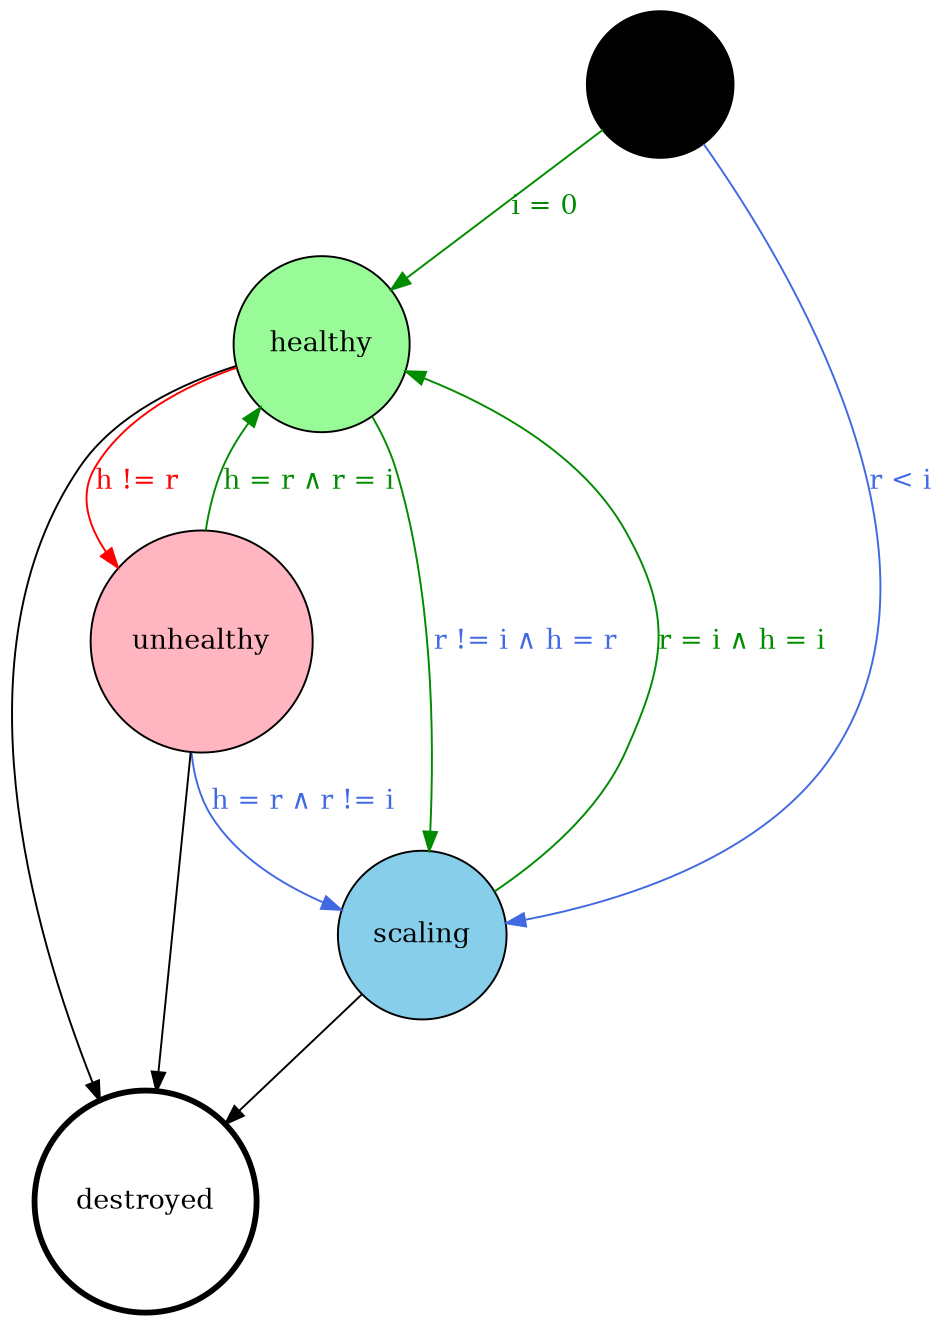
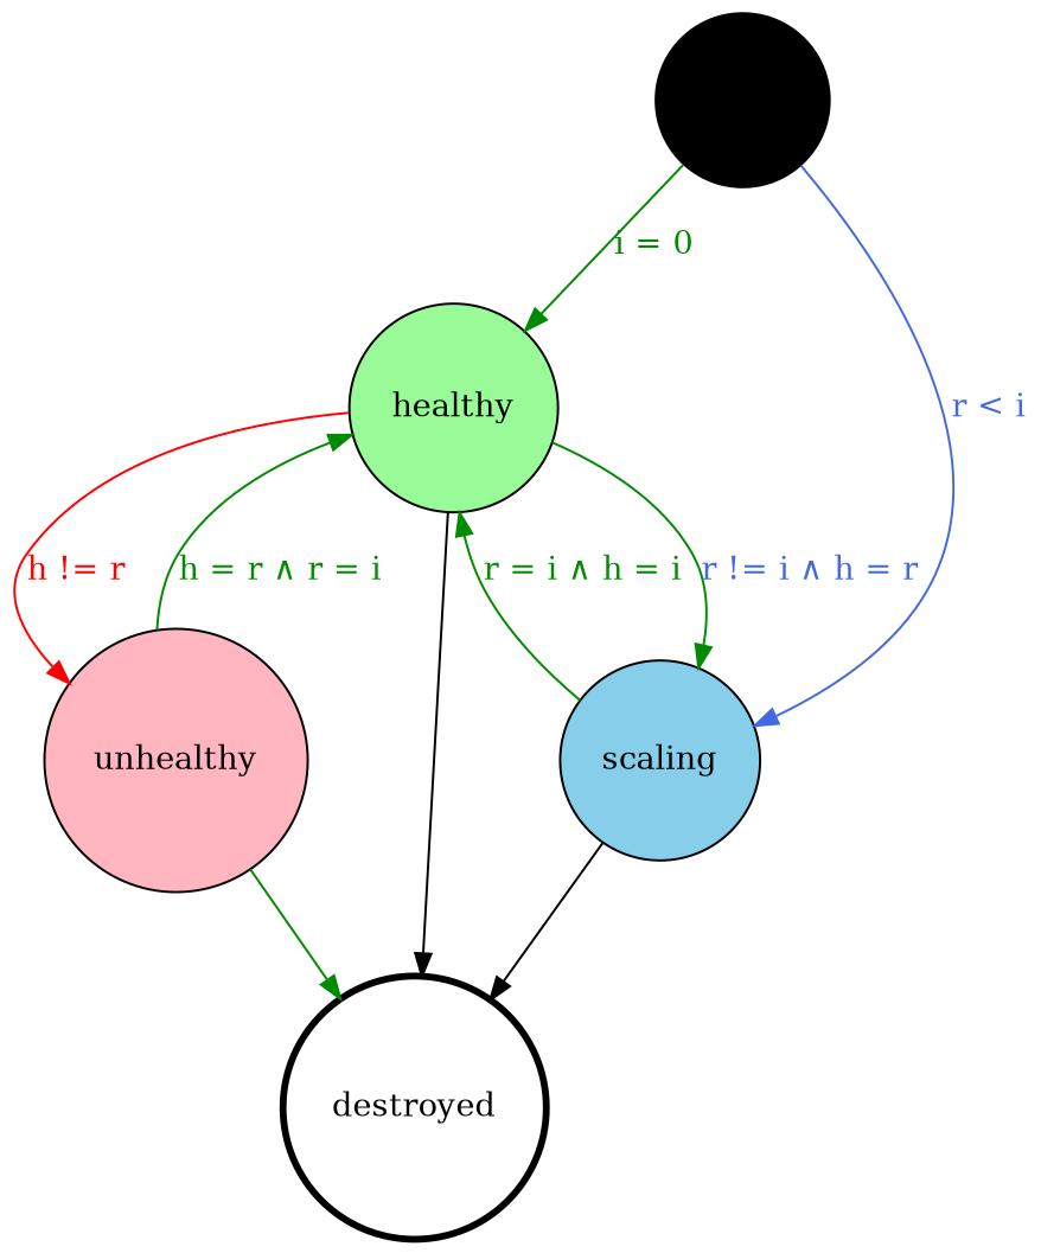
  digraph {
    node [shape=circle style=filled]
    edge [color=green4 style=solid]
    initial [fillcolor=black]
    healthy [fillcolor=palegreen]
    scaling [fillcolor=skyblue]
    unhealthy [fillcolor=lightpink]
    destroyed [penwidth=3 style=""]
    subgraph sub_1 {
      destroyed
      subgraph sub_2 {
        initial
        healthy
        scaling
        unhealthy
      }
      subgraph sub_3 {
        healthy
        scaling
        unhealthy
      }
      subgraph sub_4 {
        initial
        healthy
        scaling
        unhealthy
      }
    }
    subgraph sub_5 {
      initial
      healthy
      scaling
      unhealthy
      destroyed
    }
    initial -> healthy [fontcolor=green4 label="i = 0"]
    initial -> scaling [color=royalblue fontcolor=royalblue label="r < i"]
    healthy -> scaling [fontcolor=royalblue label="r != i ∧ h = r"]
    healthy -> unhealthy [color=red fontcolor=red label="h != r"]
    healthy -> destroyed [color=black]
    scaling -> healthy [fontcolor=green4 label="r = i ∧ h = i"]
    scaling -> destroyed [color=black]
    unhealthy -> healthy [fontcolor=green4 label="h = r ∧ r = i"]
-   unhealthy -> scaling [color=royalblue fontcolor=royalblue label="h = r ∧ r != i"]
-   unhealthy -> destroyed [color=black]
+   unhealthy -> destroyed
  }
